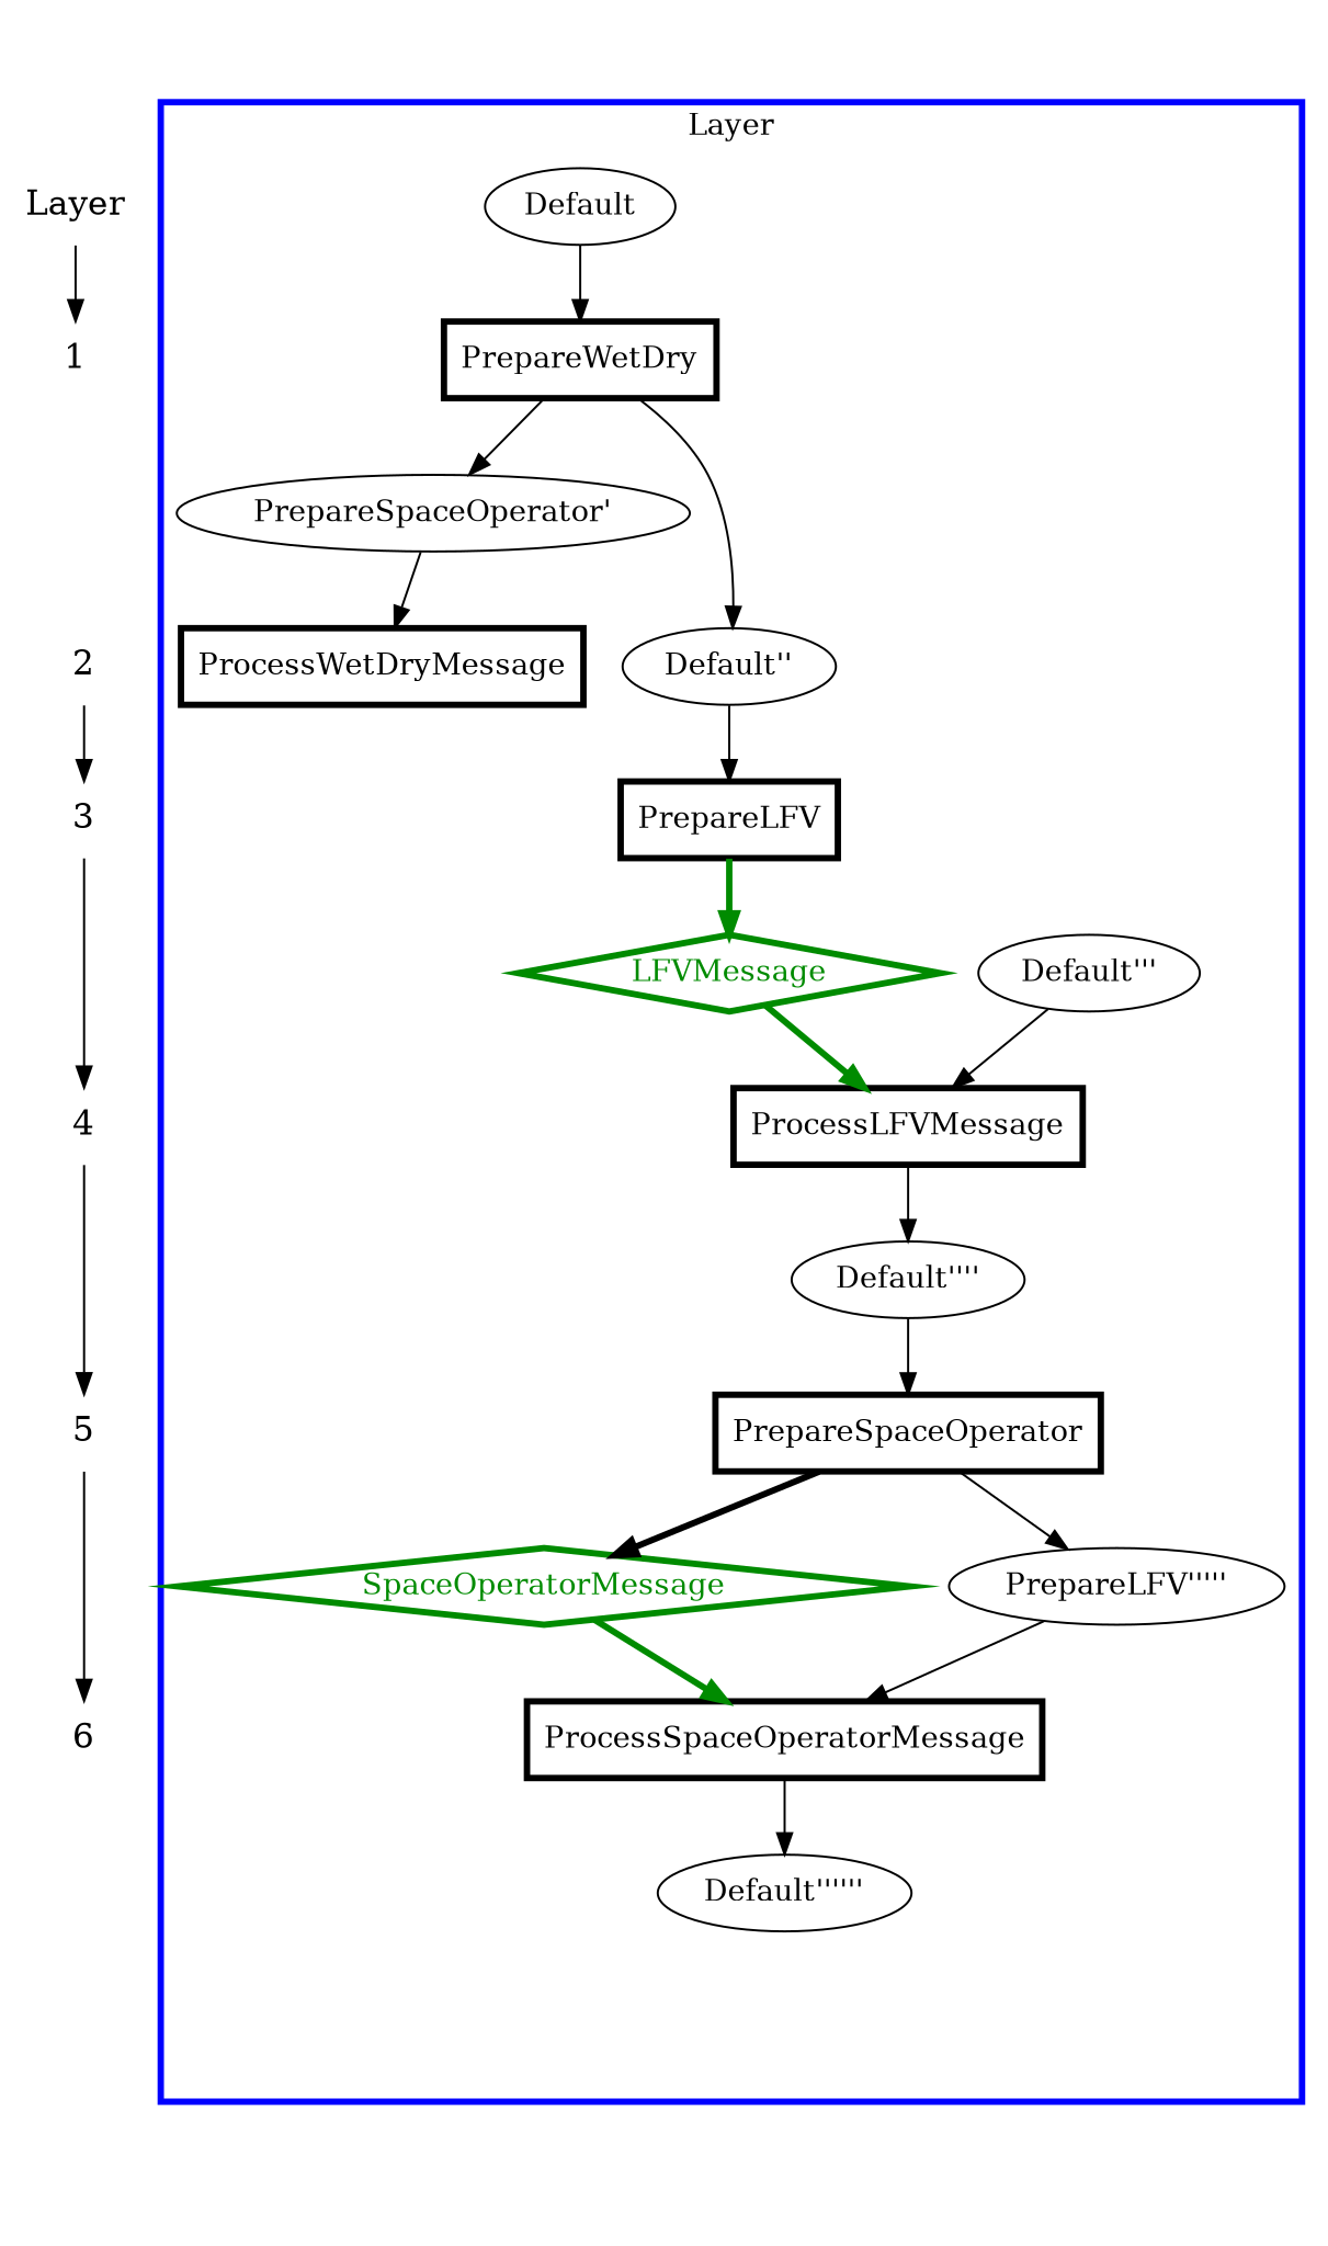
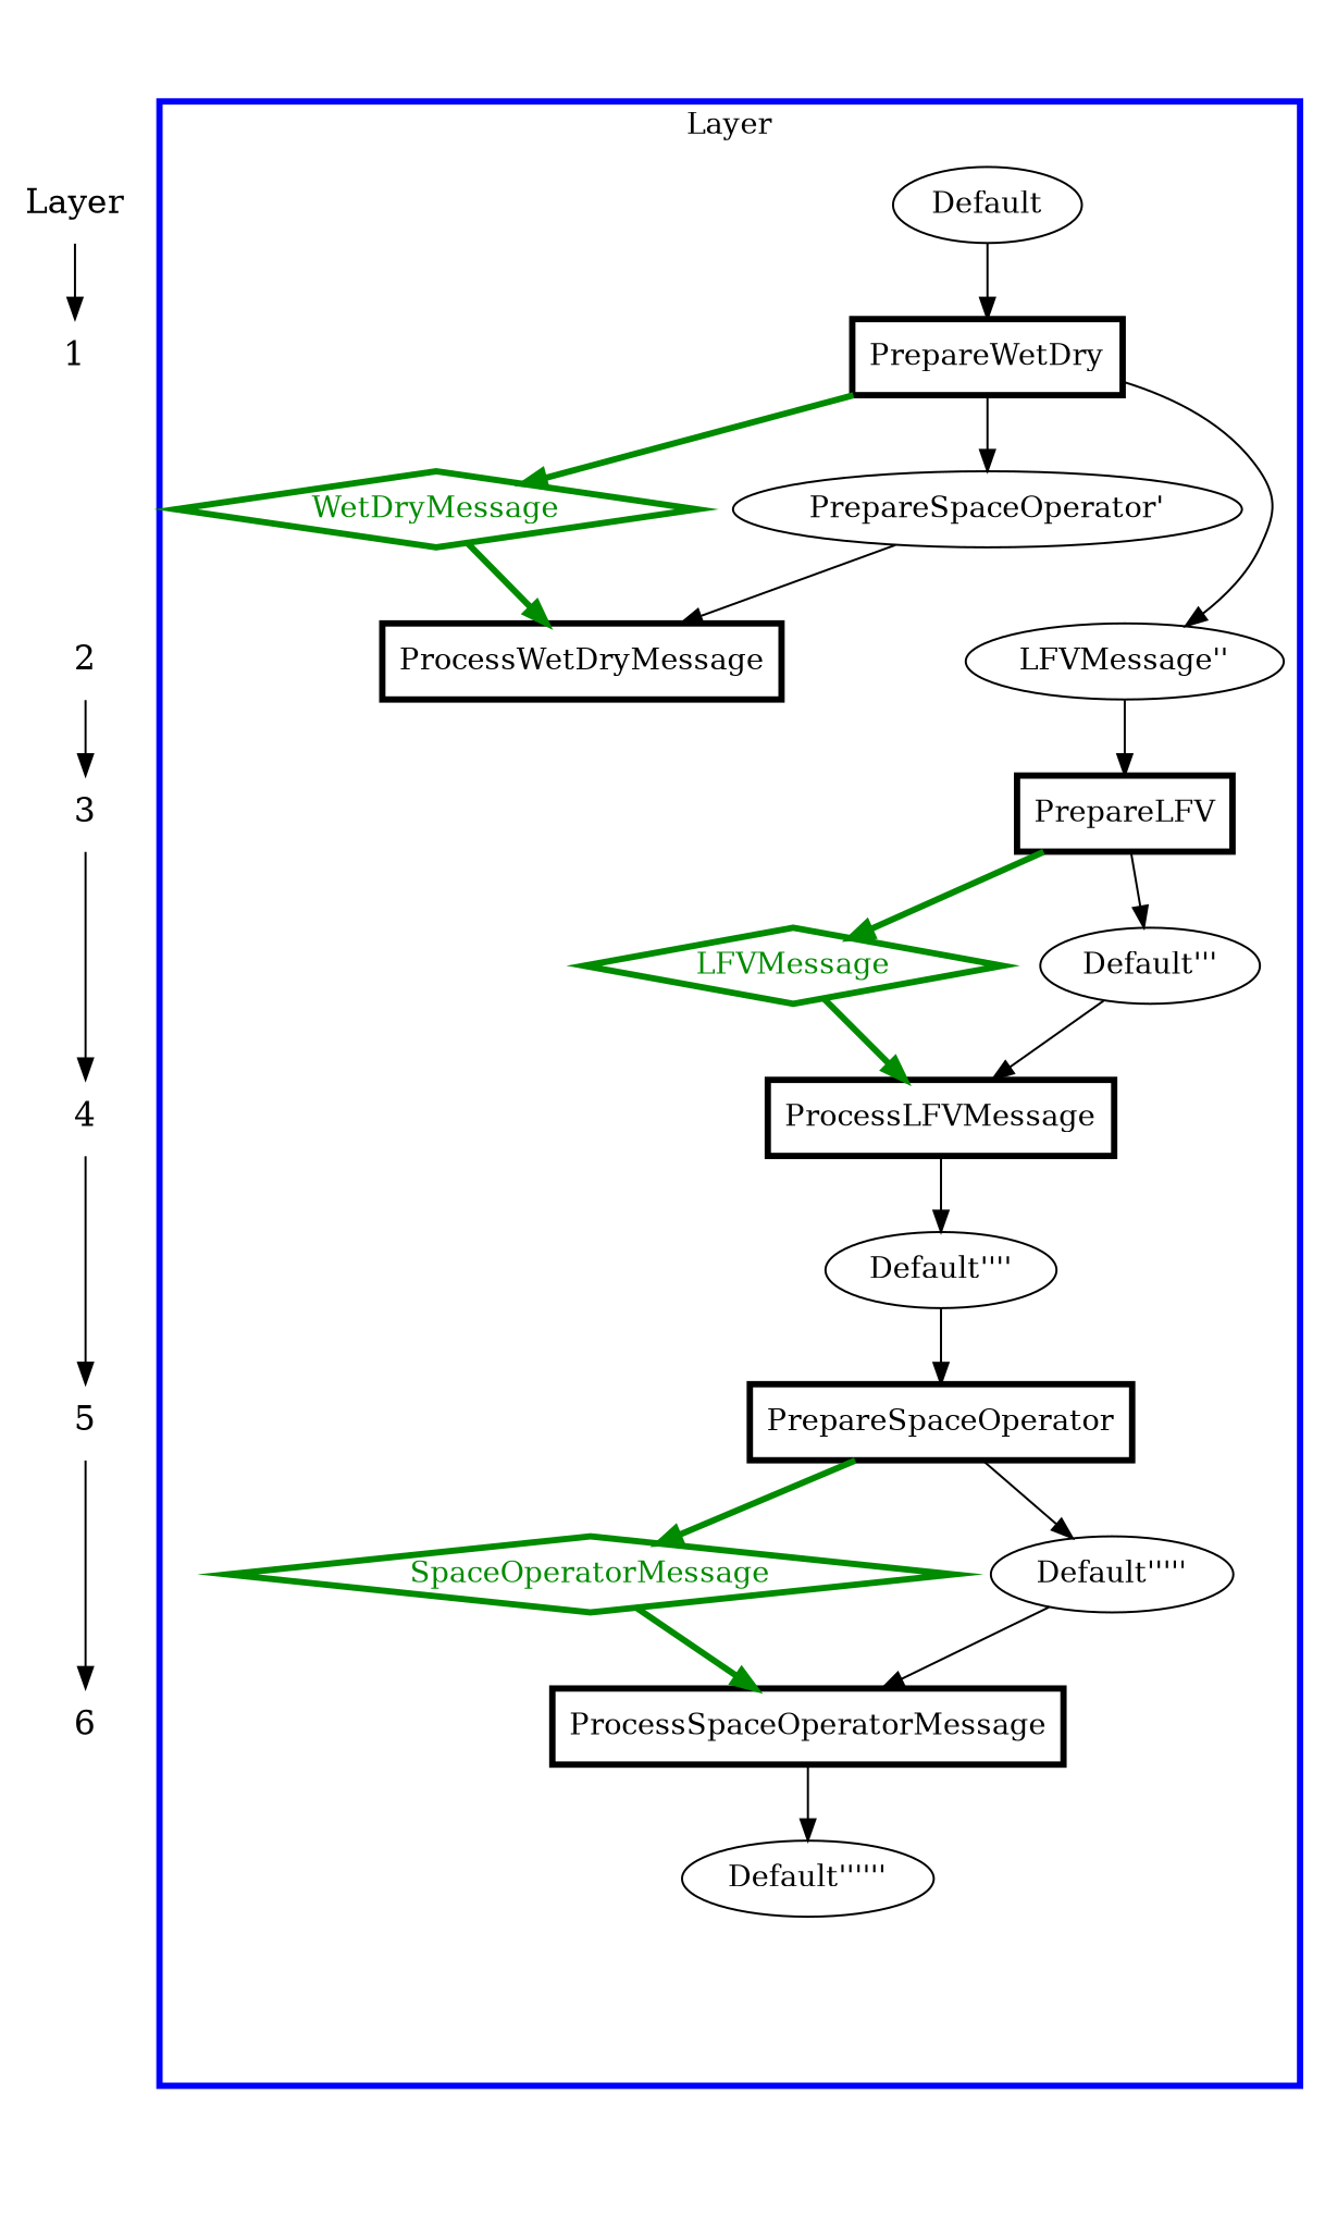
  digraph {
    compound=true
    newrank=true
    Layer [fontsize=16 shape=plaintext]
    1 [fontsize=16 shape=plaintext]
    2 [color=green4 fontsize=16 shape=plaintext]
    3 [fontsize=16 shape=plaintext]
    4 [fontsize=16 shape=plaintext]
    5 [fontsize=16 shape=plaintext]
    6 [fontsize=16 shape=plaintext]
    PrepareWetDry [penwidth=3 shape=box]
    ProcessWetDryMessage [penwidth=3 shape=box]
    PrepareLFV [penwidth=3 shape=box]
    ProcessLFVMessage [penwidth=3 shape=box]
    PrepareSpaceOperator [penwidth=3 shape=box]
    ProcessSpaceOperatorMessage [penwidth=3 shape=box]
    MID [style=invisible]
+   n15 [color=green4 fontcolor=green4 label=WetDryMessage penwidth=3 shape=diamond]
    n16 [label="PrepareSpaceOperator'"]
-   "Default''"
+   "Default''" [label="LFVMessage''"]
    n18 [color=green4 fontcolor=green4 label=LFVMessage penwidth=3 shape=diamond]
    "Default'''"
    "Default''''"
    n21 [color=green4 fontcolor=green4 label=SpaceOperatorMessage penwidth=3 shape=diamond]
-   "Default'''''" [label="PrepareLFV'''''"]
+   "Default'''''"
    "Default''''''"
    Default
    END [style=invisible]
    START [style=invisible]
    subgraph sub_1 {
      Layer
      1
      2
      3
      4
      5
      6
    }
    subgraph sub_2 {
      rank=same
      1
      PrepareWetDry
    }
    subgraph sub_3 {
      rank=same
      2
      ProcessWetDryMessage
    }
    subgraph sub_4 {
      rank=same
      3
      PrepareLFV
    }
    subgraph sub_5 {
      rank=same
      4
      ProcessLFVMessage
    }
    subgraph sub_6 {
      rank=same
      5
      PrepareSpaceOperator
    }
    subgraph sub_7 {
      rank=same
      6
      ProcessSpaceOperatorMessage
    }
    subgraph cluster_8 {
      color=blue
      label=initFunctions
      penwidth=3
    }
    subgraph cluster_9 {
      color=blue
      label=stepFunctions
      penwidth=3
    }
    subgraph cluster_10 {
      color=blue
      label=exitFunctions
      penwidth=3
    }
    subgraph cluster_11 {
      color=blue
      label=Layer
      penwidth=3
      PrepareWetDry
      ProcessWetDryMessage
      PrepareLFV
      ProcessLFVMessage
      PrepareSpaceOperator
      ProcessSpaceOperatorMessage
      MID
+     n15
      n16
      "Default''"
      n18
      "Default'''"
      "Default''''"
      n21
      "Default'''''"
      "Default''''''"
      Default
    }
    Layer -> 1
    2 -> 3
    3 -> 4
    4 -> 5
    5 -> 6
+   PrepareWetDry -> n15 [color=green4 penwidth=3]
    PrepareWetDry -> n16
    PrepareWetDry -> "Default''"
    PrepareLFV -> n18 [color=green4 penwidth=3]
+   PrepareLFV -> "Default'''"
    ProcessLFVMessage -> "Default''''"
-   PrepareSpaceOperator -> n21 [color=black penwidth=3]
+   PrepareSpaceOperator -> n21 [color=green4 penwidth=3]
    PrepareSpaceOperator -> "Default'''''"
    ProcessSpaceOperatorMessage -> "Default''''''"
    MID -> END [style=invis]
+   n15 -> ProcessWetDryMessage [color=green4 penwidth=3]
    n16 -> ProcessWetDryMessage
    "Default''" -> PrepareLFV
    n18 -> ProcessLFVMessage [color=green4 penwidth=3]
    "Default'''" -> ProcessLFVMessage
    "Default''''" -> PrepareSpaceOperator
    n21 -> ProcessSpaceOperatorMessage [color=green4 penwidth=3]
    "Default'''''" -> ProcessSpaceOperatorMessage
    "Default''''''" -> MID [style=invis]
    Default -> PrepareWetDry
    START -> Default [style=invis]
  }
